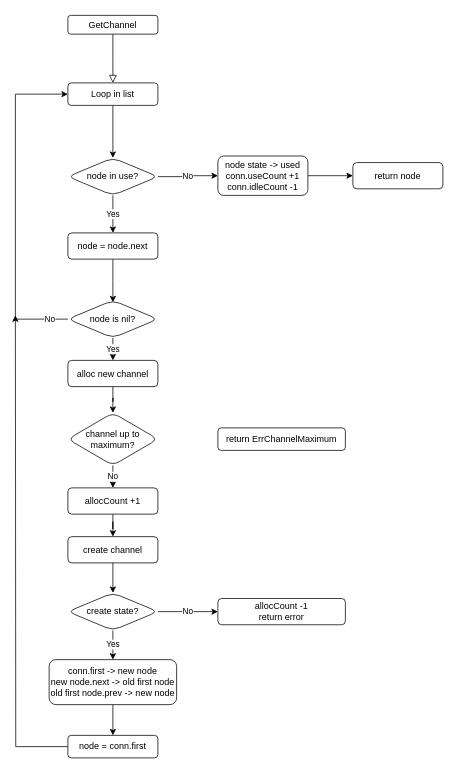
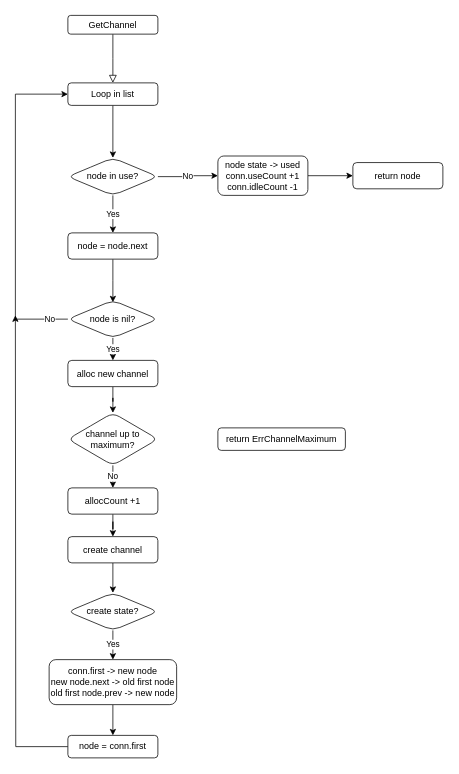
  <mxCell id="0" />
  <mxCell id="1" parent="0" />
  <mxCell id="2" value="" style="rounded=0;html=1;jettySize=auto;orthogonalLoop=1;fontSize=11;endArrow=block;endFill=0;endSize=8;strokeWidth=1;shadow=0;labelBackgroundColor=none;edgeStyle=orthogonalEdgeStyle;" parent="1" source="3" edge="1"><mxGeometry relative="1" as="geometry"><mxPoint x="150" y="110" as="targetPoint" /></mxGeometry></mxCell>
  <mxCell id="3" value="GetChannel" style="rounded=1;whiteSpace=wrap;html=1;fontSize=12;glass=0;strokeWidth=1;shadow=0;" parent="1" vertex="1"><mxGeometry x="90" y="20" width="120" height="25" as="geometry" /></mxCell>
  <mxCell id="4" value="" style="edgeStyle=orthogonalEdgeStyle;rounded=0;orthogonalLoop=1;jettySize=auto;html=1;" parent="1" source="5" target="8" edge="1"><mxGeometry relative="1" as="geometry" /></mxCell>
  <mxCell id="5" value="Loop in list" style="rounded=1;whiteSpace=wrap;html=1;" parent="1" vertex="1"><mxGeometry x="90" y="110" width="120" height="30" as="geometry" /></mxCell>
  <mxCell id="6" value="No" style="edgeStyle=orthogonalEdgeStyle;rounded=0;orthogonalLoop=1;jettySize=auto;html=1;entryX=0;entryY=0.5;entryDx=0;entryDy=0;" parent="1" source="8" target="10" edge="1"><mxGeometry relative="1" as="geometry" /></mxCell>
  <mxCell id="7" value="Yes" style="edgeStyle=orthogonalEdgeStyle;rounded=0;orthogonalLoop=1;jettySize=auto;html=1;entryX=0.5;entryY=0;entryDx=0;entryDy=0;" parent="1" source="8" target="13" edge="1"><mxGeometry relative="1" as="geometry" /></mxCell>
  <mxCell id="8" value="node in use?" style="rhombus;whiteSpace=wrap;html=1;rounded=1;" parent="1" vertex="1"><mxGeometry x="90" y="210" width="120" height="50" as="geometry" /></mxCell>
  <mxCell id="9" value="" style="edgeStyle=orthogonalEdgeStyle;rounded=0;orthogonalLoop=1;jettySize=auto;html=1;exitX=1;exitY=0.5;exitDx=0;exitDy=0;" parent="1" source="10" target="11" edge="1"><mxGeometry relative="1" as="geometry" /></mxCell>
  <mxCell id="10" value="node state -&amp;gt; used&lt;br&gt;conn.useCount +1&lt;br&gt;conn.idleCount -1" style="whiteSpace=wrap;html=1;rounded=1;" parent="1" vertex="1"><mxGeometry x="290" y="207.5" width="120" height="52.5" as="geometry" /></mxCell>
  <mxCell id="11" value="return node" style="whiteSpace=wrap;html=1;rounded=1;" parent="1" vertex="1"><mxGeometry x="470" y="216.25" width="120" height="35" as="geometry" /></mxCell>
  <mxCell id="12" value="" style="edgeStyle=orthogonalEdgeStyle;rounded=0;orthogonalLoop=1;jettySize=auto;html=1;" parent="1" source="13" edge="1"><mxGeometry relative="1" as="geometry"><mxPoint x="150" y="402.5" as="targetPoint" /></mxGeometry></mxCell>
  <mxCell id="13" value="node = node.next" style="whiteSpace=wrap;html=1;rounded=1;" parent="1" vertex="1"><mxGeometry x="90" y="310" width="120" height="35" as="geometry" /></mxCell>
  <mxCell id="14" style="edgeStyle=orthogonalEdgeStyle;rounded=0;orthogonalLoop=1;jettySize=auto;html=1;exitX=0;exitY=0.5;exitDx=0;exitDy=0;entryX=0;entryY=0.5;entryDx=0;entryDy=0;" parent="1" source="17" target="5" edge="1"><mxGeometry relative="1" as="geometry"><mxPoint x="30" y="120" as="targetPoint" /><Array as="points"><mxPoint x="20" y="425" /><mxPoint x="20" y="125" /></Array></mxGeometry></mxCell>
  <mxCell id="15" value="No" style="edgeLabel;html=1;align=center;verticalAlign=middle;resizable=0;points=[];" parent="14" vertex="1" connectable="0"><mxGeometry x="-0.886" y="-1" relative="1" as="geometry"><mxPoint as="offset" /></mxGeometry></mxCell>
  <mxCell id="16" value="Yes" style="edgeStyle=orthogonalEdgeStyle;rounded=0;orthogonalLoop=1;jettySize=auto;html=1;" parent="1" source="17" target="19" edge="1"><mxGeometry relative="1" as="geometry" /></mxCell>
  <mxCell id="17" value="node is nil?" style="rhombus;whiteSpace=wrap;html=1;rounded=1;" parent="1" vertex="1"><mxGeometry x="90" y="400" width="120" height="50" as="geometry" /></mxCell>
  <mxCell id="18" value="" style="edgeStyle=orthogonalEdgeStyle;rounded=0;orthogonalLoop=1;jettySize=auto;html=1;" parent="1" source="19" target="28" edge="1"><mxGeometry relative="1" as="geometry" /></mxCell>
  <mxCell id="19" value="alloc new channel" style="rounded=1;whiteSpace=wrap;html=1;" parent="1" vertex="1"><mxGeometry x="90" y="480" width="120" height="35" as="geometry" /></mxCell>
  <mxCell id="20" value="" style="edgeStyle=orthogonalEdgeStyle;rounded=0;orthogonalLoop=1;jettySize=auto;html=1;" parent="1" source="21" target="23" edge="1"><mxGeometry relative="1" as="geometry" /></mxCell>
  <mxCell id="21" value="allocCount +1" style="rounded=1;whiteSpace=wrap;html=1;" parent="1" vertex="1"><mxGeometry x="90" y="650" width="120" height="35" as="geometry" /></mxCell>
  <mxCell id="22" style="edgeStyle=orthogonalEdgeStyle;rounded=0;orthogonalLoop=1;jettySize=auto;html=1;entryX=0.5;entryY=0;entryDx=0;entryDy=0;" parent="1" source="23" target="26" edge="1"><mxGeometry relative="1" as="geometry" /></mxCell>
  <mxCell id="23" value="create channel" style="rounded=1;whiteSpace=wrap;html=1;" parent="1" vertex="1"><mxGeometry x="90" y="715" width="120" height="35" as="geometry" /></mxCell>
- <mxCell id="24" value="No" style="edgeStyle=orthogonalEdgeStyle;rounded=0;orthogonalLoop=1;jettySize=auto;html=1;" parent="1" source="26" target="30" edge="1"><mxGeometry relative="1" as="geometry" /></mxCell>
  <mxCell id="25" value="Yes" style="edgeStyle=orthogonalEdgeStyle;rounded=0;orthogonalLoop=1;jettySize=auto;html=1;" parent="1" source="26" target="32" edge="1"><mxGeometry relative="1" as="geometry" /></mxCell>
  <mxCell id="26" value="create state?" style="rhombus;whiteSpace=wrap;html=1;rounded=1;" parent="1" vertex="1"><mxGeometry x="90" y="790" width="120" height="50" as="geometry" /></mxCell>
  <mxCell id="27" value="No" style="edgeStyle=orthogonalEdgeStyle;rounded=0;orthogonalLoop=1;jettySize=auto;html=1;entryX=0.5;entryY=0;entryDx=0;entryDy=0;" parent="1" source="28" target="21" edge="1"><mxGeometry relative="1" as="geometry" /></mxCell>
  <mxCell id="28" value="channel up to maximum?" style="rhombus;whiteSpace=wrap;html=1;rounded=1;" parent="1" vertex="1"><mxGeometry x="90" y="550" width="120" height="70" as="geometry" /></mxCell>
  <mxCell id="29" value="return ErrChannelMaximum" style="whiteSpace=wrap;html=1;rounded=1;" parent="1" vertex="1"><mxGeometry x="290" y="570" width="170" height="30" as="geometry" /></mxCell>
- <mxCell id="30" value="allocCount -1&lt;br&gt;return error" style="whiteSpace=wrap;html=1;rounded=1;" parent="1" vertex="1"><mxGeometry x="290" y="797.5" width="170" height="35" as="geometry" /></mxCell>
  <mxCell id="31" value="" style="edgeStyle=orthogonalEdgeStyle;rounded=0;orthogonalLoop=1;jettySize=auto;html=1;" parent="1" source="32" target="34" edge="1"><mxGeometry relative="1" as="geometry" /></mxCell>
  <mxCell id="32" value="conn.first -&amp;gt; new node&lt;br&gt;new node.next -&amp;gt; old first node&lt;br&gt;old first node.prev -&amp;gt; new node" style="whiteSpace=wrap;html=1;rounded=1;" parent="1" vertex="1"><mxGeometry x="65" y="879" width="170" height="60" as="geometry" /></mxCell>
  <mxCell id="33" style="edgeStyle=orthogonalEdgeStyle;rounded=0;orthogonalLoop=1;jettySize=auto;html=1;" parent="1" source="34" edge="1"><mxGeometry relative="1" as="geometry"><mxPoint x="20" y="420" as="targetPoint" /></mxGeometry></mxCell>
  <mxCell id="34" value="node = conn.first" style="whiteSpace=wrap;html=1;rounded=1;" parent="1" vertex="1"><mxGeometry x="90" y="980" width="120" height="30" as="geometry" /></mxCell>
